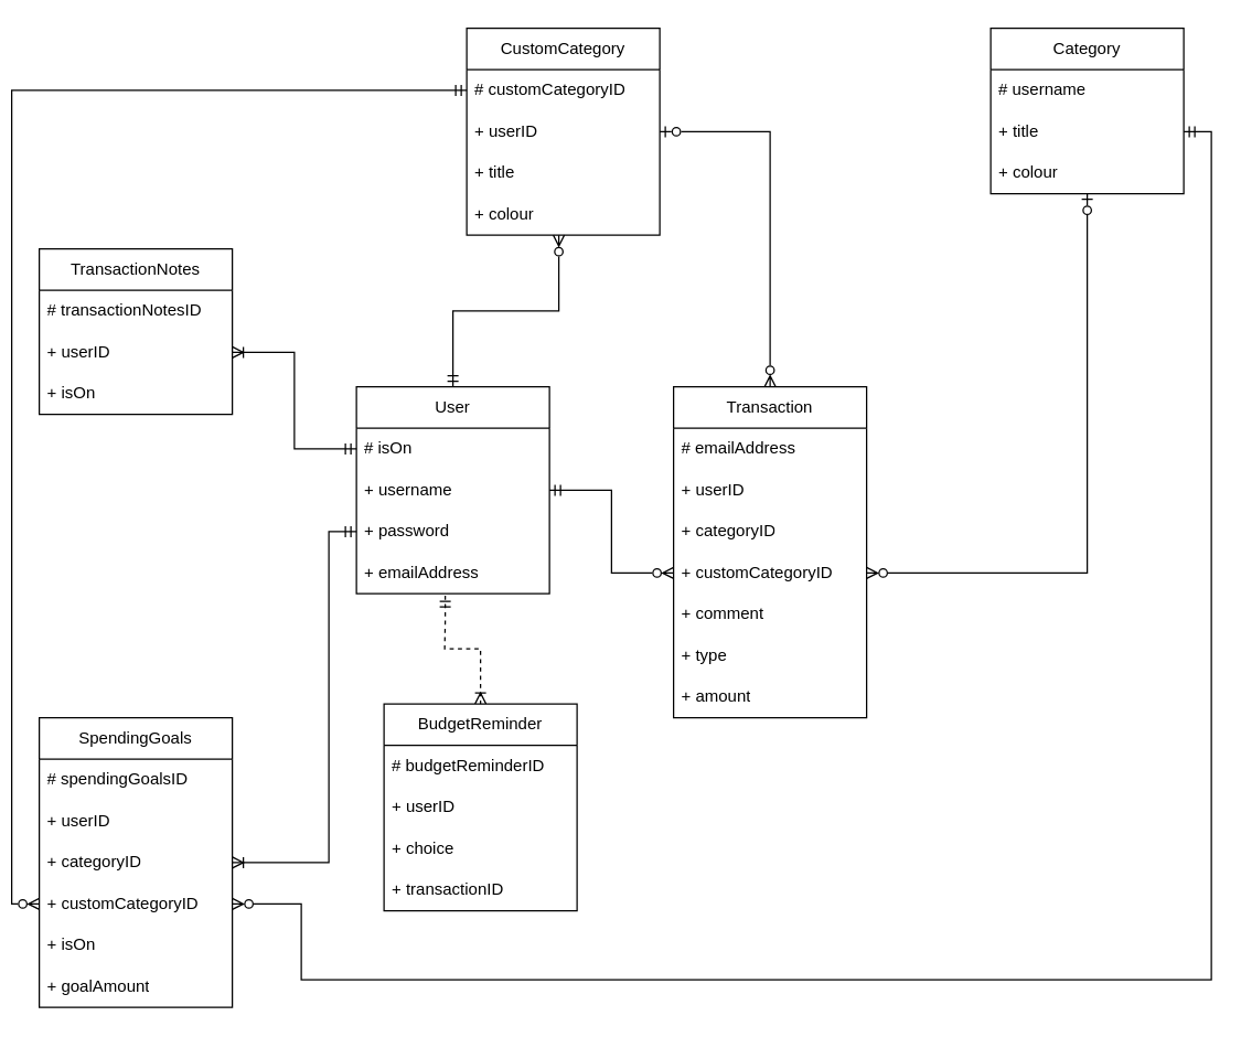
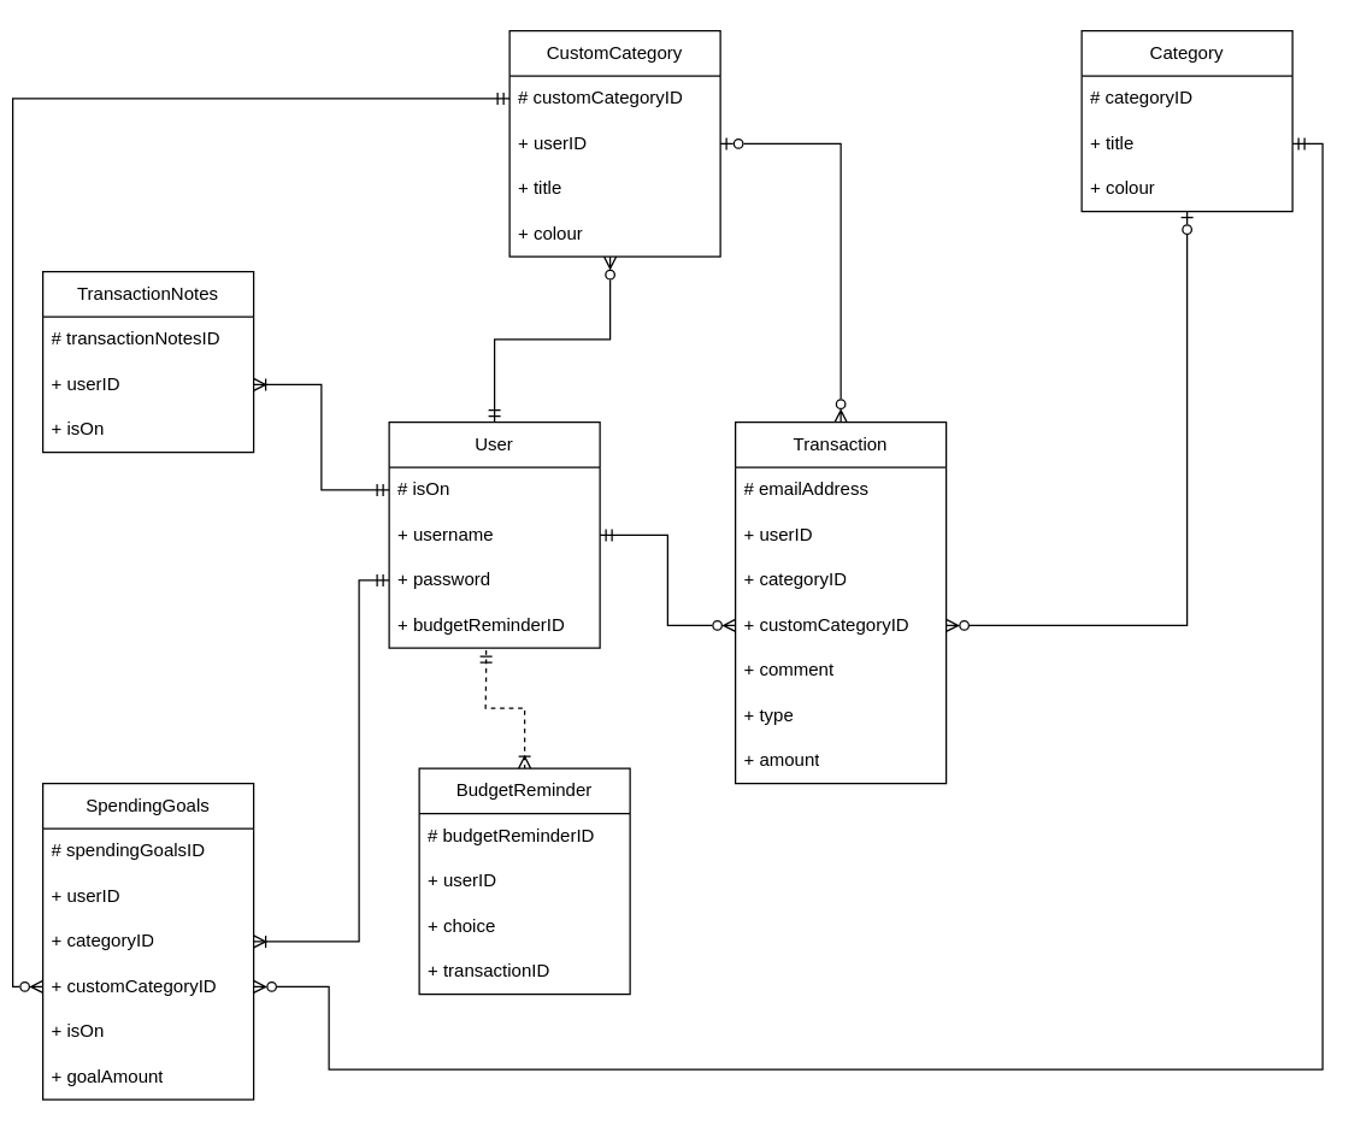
  <mxCell id="0" />
  <mxCell id="1" parent="0" />
  <mxCell id="2" style="edgeStyle=orthogonalEdgeStyle;rounded=0;orthogonalLoop=1;jettySize=auto;html=1;entryX=0.5;entryY=0;entryDx=0;entryDy=0;endArrow=ERoneToMany;endFill=0;startArrow=ERmandOne;startFill=0;exitX=0.46;exitY=1.053;exitDx=0;exitDy=0;exitPerimeter=0;dashed=1;" edge="1" parent="1" source="7" target="31"><mxGeometry relative="1" as="geometry"><Array as="points"><mxPoint x="314" y="450" /><mxPoint x="314" y="450" /><mxPoint x="314" y="470" /><mxPoint x="340" y="470" /></Array></mxGeometry></mxCell>
  <mxCell id="3" value="User" style="swimlane;fontStyle=0;childLayout=stackLayout;horizontal=1;startSize=30;horizontalStack=0;resizeParent=1;resizeParentMax=0;resizeLast=0;collapsible=1;marginBottom=0;whiteSpace=wrap;html=1;" vertex="1" parent="1"><mxGeometry x="250" y="280" width="140" height="150" as="geometry" /></mxCell>
  <mxCell id="4" value="# isOn" style="text;strokeColor=none;fillColor=none;align=left;verticalAlign=middle;spacingLeft=4;spacingRight=4;overflow=hidden;points=[[0,0.5],[1,0.5]];portConstraint=eastwest;rotatable=0;whiteSpace=wrap;html=1;" vertex="1" parent="3"><mxGeometry y="30" width="140" height="30" as="geometry" /></mxCell>
  <mxCell id="5" value="+ username" style="text;strokeColor=none;fillColor=none;align=left;verticalAlign=middle;spacingLeft=4;spacingRight=4;overflow=hidden;points=[[0,0.5],[1,0.5]];portConstraint=eastwest;rotatable=0;whiteSpace=wrap;html=1;" vertex="1" parent="3"><mxGeometry y="60" width="140" height="30" as="geometry" /></mxCell>
  <mxCell id="6" value="+ password" style="text;strokeColor=none;fillColor=none;align=left;verticalAlign=middle;spacingLeft=4;spacingRight=4;overflow=hidden;points=[[0,0.5],[1,0.5]];portConstraint=eastwest;rotatable=0;whiteSpace=wrap;html=1;" vertex="1" parent="3"><mxGeometry y="90" width="140" height="30" as="geometry" /></mxCell>
- <mxCell id="7" value="+ emailAddress" style="text;strokeColor=none;fillColor=none;align=left;verticalAlign=middle;spacingLeft=4;spacingRight=4;overflow=hidden;points=[[0,0.5],[1,0.5]];portConstraint=eastwest;rotatable=0;whiteSpace=wrap;html=1;" vertex="1" parent="3"><mxGeometry y="120" width="140" height="30" as="geometry" /></mxCell>
+ <mxCell id="7" value="+ budgetReminderID" style="text;strokeColor=none;fillColor=none;align=left;verticalAlign=middle;spacingLeft=4;spacingRight=4;overflow=hidden;points=[[0,0.5],[1,0.5]];portConstraint=eastwest;rotatable=0;whiteSpace=wrap;html=1;" vertex="1" parent="3"><mxGeometry y="120" width="140" height="30" as="geometry" /></mxCell>
  <mxCell id="8" value="Transaction" style="swimlane;fontStyle=0;childLayout=stackLayout;horizontal=1;startSize=30;horizontalStack=0;resizeParent=1;resizeParentMax=0;resizeLast=0;collapsible=1;marginBottom=0;whiteSpace=wrap;html=1;" vertex="1" parent="1"><mxGeometry x="480" y="280" width="140" height="240" as="geometry" /></mxCell>
  <mxCell id="9" value="# emailAddress" style="text;strokeColor=none;fillColor=none;align=left;verticalAlign=middle;spacingLeft=4;spacingRight=4;overflow=hidden;points=[[0,0.5],[1,0.5]];portConstraint=eastwest;rotatable=0;whiteSpace=wrap;html=1;" vertex="1" parent="8"><mxGeometry y="30" width="140" height="30" as="geometry" /></mxCell>
  <mxCell id="10" value="+ userID" style="text;strokeColor=none;fillColor=none;align=left;verticalAlign=middle;spacingLeft=4;spacingRight=4;overflow=hidden;points=[[0,0.5],[1,0.5]];portConstraint=eastwest;rotatable=0;whiteSpace=wrap;html=1;" vertex="1" parent="8"><mxGeometry y="60" width="140" height="30" as="geometry" /></mxCell>
  <mxCell id="11" value="+ categoryID" style="text;strokeColor=none;fillColor=none;align=left;verticalAlign=middle;spacingLeft=4;spacingRight=4;overflow=hidden;points=[[0,0.5],[1,0.5]];portConstraint=eastwest;rotatable=0;whiteSpace=wrap;html=1;" vertex="1" parent="8"><mxGeometry y="90" width="140" height="30" as="geometry" /></mxCell>
  <mxCell id="12" value="+ customCategoryID" style="text;strokeColor=none;fillColor=none;align=left;verticalAlign=middle;spacingLeft=4;spacingRight=4;overflow=hidden;points=[[0,0.5],[1,0.5]];portConstraint=eastwest;rotatable=0;whiteSpace=wrap;html=1;" vertex="1" parent="8"><mxGeometry y="120" width="140" height="30" as="geometry" /></mxCell>
  <mxCell id="13" value="+ comment" style="text;strokeColor=none;fillColor=none;align=left;verticalAlign=middle;spacingLeft=4;spacingRight=4;overflow=hidden;points=[[0,0.5],[1,0.5]];portConstraint=eastwest;rotatable=0;whiteSpace=wrap;html=1;" vertex="1" parent="8"><mxGeometry y="150" width="140" height="30" as="geometry" /></mxCell>
  <mxCell id="14" value="+ type" style="text;strokeColor=none;fillColor=none;align=left;verticalAlign=middle;spacingLeft=4;spacingRight=4;overflow=hidden;points=[[0,0.5],[1,0.5]];portConstraint=eastwest;rotatable=0;whiteSpace=wrap;html=1;" vertex="1" parent="8"><mxGeometry y="180" width="140" height="30" as="geometry" /></mxCell>
  <mxCell id="15" value="+ amount" style="text;strokeColor=none;fillColor=none;align=left;verticalAlign=middle;spacingLeft=4;spacingRight=4;overflow=hidden;points=[[0,0.5],[1,0.5]];portConstraint=eastwest;rotatable=0;whiteSpace=wrap;html=1;" vertex="1" parent="8"><mxGeometry y="210" width="140" height="30" as="geometry" /></mxCell>
  <mxCell id="16" style="edgeStyle=orthogonalEdgeStyle;rounded=0;orthogonalLoop=1;jettySize=auto;html=1;entryX=0;entryY=0.5;entryDx=0;entryDy=0;exitX=0;exitY=0.5;exitDx=0;exitDy=0;endArrow=ERzeroToMany;endFill=0;startArrow=ERmandOne;startFill=0;" edge="1" parent="1" source="18" target="40"><mxGeometry relative="1" as="geometry" /></mxCell>
  <mxCell id="17" value="CustomCategory" style="swimlane;fontStyle=0;childLayout=stackLayout;horizontal=1;startSize=30;horizontalStack=0;resizeParent=1;resizeParentMax=0;resizeLast=0;collapsible=1;marginBottom=0;whiteSpace=wrap;html=1;" vertex="1" parent="1"><mxGeometry x="330" y="20" width="140" height="150" as="geometry" /></mxCell>
  <mxCell id="18" value="# customCategoryID" style="text;strokeColor=none;fillColor=none;align=left;verticalAlign=middle;spacingLeft=4;spacingRight=4;overflow=hidden;points=[[0,0.5],[1,0.5]];portConstraint=eastwest;rotatable=0;whiteSpace=wrap;html=1;" vertex="1" parent="17"><mxGeometry y="30" width="140" height="30" as="geometry" /></mxCell>
  <mxCell id="19" value="+ userID" style="text;strokeColor=none;fillColor=none;align=left;verticalAlign=middle;spacingLeft=4;spacingRight=4;overflow=hidden;points=[[0,0.5],[1,0.5]];portConstraint=eastwest;rotatable=0;whiteSpace=wrap;html=1;" vertex="1" parent="17"><mxGeometry y="60" width="140" height="30" as="geometry" /></mxCell>
  <mxCell id="20" value="+ title" style="text;strokeColor=none;fillColor=none;align=left;verticalAlign=middle;spacingLeft=4;spacingRight=4;overflow=hidden;points=[[0,0.5],[1,0.5]];portConstraint=eastwest;rotatable=0;whiteSpace=wrap;html=1;" vertex="1" parent="17"><mxGeometry y="90" width="140" height="30" as="geometry" /></mxCell>
  <mxCell id="21" value="+ colour" style="text;strokeColor=none;fillColor=none;align=left;verticalAlign=middle;spacingLeft=4;spacingRight=4;overflow=hidden;points=[[0,0.5],[1,0.5]];portConstraint=eastwest;rotatable=0;whiteSpace=wrap;html=1;" vertex="1" parent="17"><mxGeometry y="120" width="140" height="30" as="geometry" /></mxCell>
  <mxCell id="22" style="edgeStyle=orthogonalEdgeStyle;rounded=0;orthogonalLoop=1;jettySize=auto;html=1;entryX=1;entryY=0.5;entryDx=0;entryDy=0;startArrow=ERzeroToOne;startFill=0;endArrow=ERzeroToMany;endFill=0;" edge="1" parent="1" source="23" target="12"><mxGeometry relative="1" as="geometry" /></mxCell>
  <mxCell id="23" value="Category" style="swimlane;fontStyle=0;childLayout=stackLayout;horizontal=1;startSize=30;horizontalStack=0;resizeParent=1;resizeParentMax=0;resizeLast=0;collapsible=1;marginBottom=0;whiteSpace=wrap;html=1;" vertex="1" parent="1"><mxGeometry x="710" y="20" width="140" height="120" as="geometry" /></mxCell>
- <mxCell id="24" value="# username" style="text;strokeColor=none;fillColor=none;align=left;verticalAlign=middle;spacingLeft=4;spacingRight=4;overflow=hidden;points=[[0,0.5],[1,0.5]];portConstraint=eastwest;rotatable=0;whiteSpace=wrap;html=1;" vertex="1" parent="23"><mxGeometry y="30" width="140" height="30" as="geometry" /></mxCell>
+ <mxCell id="24" value="# categoryID" style="text;strokeColor=none;fillColor=none;align=left;verticalAlign=middle;spacingLeft=4;spacingRight=4;overflow=hidden;points=[[0,0.5],[1,0.5]];portConstraint=eastwest;rotatable=0;whiteSpace=wrap;html=1;" vertex="1" parent="23"><mxGeometry y="30" width="140" height="30" as="geometry" /></mxCell>
  <mxCell id="25" value="+ title" style="text;strokeColor=none;fillColor=none;align=left;verticalAlign=middle;spacingLeft=4;spacingRight=4;overflow=hidden;points=[[0,0.5],[1,0.5]];portConstraint=eastwest;rotatable=0;whiteSpace=wrap;html=1;" vertex="1" parent="23"><mxGeometry y="60" width="140" height="30" as="geometry" /></mxCell>
  <mxCell id="26" value="+ colour" style="text;strokeColor=none;fillColor=none;align=left;verticalAlign=middle;spacingLeft=4;spacingRight=4;overflow=hidden;points=[[0,0.5],[1,0.5]];portConstraint=eastwest;rotatable=0;whiteSpace=wrap;html=1;" vertex="1" parent="23"><mxGeometry y="90" width="140" height="30" as="geometry" /></mxCell>
  <mxCell id="27" value="TransactionNotes" style="swimlane;fontStyle=0;childLayout=stackLayout;horizontal=1;startSize=30;horizontalStack=0;resizeParent=1;resizeParentMax=0;resizeLast=0;collapsible=1;marginBottom=0;whiteSpace=wrap;html=1;" vertex="1" parent="1"><mxGeometry x="20" y="180" width="140" height="120" as="geometry" /></mxCell>
  <mxCell id="28" value="# transactionNotesID" style="text;strokeColor=none;fillColor=none;align=left;verticalAlign=middle;spacingLeft=4;spacingRight=4;overflow=hidden;points=[[0,0.5],[1,0.5]];portConstraint=eastwest;rotatable=0;whiteSpace=wrap;html=1;" vertex="1" parent="27"><mxGeometry y="30" width="140" height="30" as="geometry" /></mxCell>
  <mxCell id="29" value="+ userID" style="text;strokeColor=none;fillColor=none;align=left;verticalAlign=middle;spacingLeft=4;spacingRight=4;overflow=hidden;points=[[0,0.5],[1,0.5]];portConstraint=eastwest;rotatable=0;whiteSpace=wrap;html=1;" vertex="1" parent="27"><mxGeometry y="60" width="140" height="30" as="geometry" /></mxCell>
  <mxCell id="30" value="+ isOn" style="text;strokeColor=none;fillColor=none;align=left;verticalAlign=middle;spacingLeft=4;spacingRight=4;overflow=hidden;points=[[0,0.5],[1,0.5]];portConstraint=eastwest;rotatable=0;whiteSpace=wrap;html=1;" vertex="1" parent="27"><mxGeometry y="90" width="140" height="30" as="geometry" /></mxCell>
  <mxCell id="31" value="BudgetReminder" style="swimlane;fontStyle=0;childLayout=stackLayout;horizontal=1;startSize=30;horizontalStack=0;resizeParent=1;resizeParentMax=0;resizeLast=0;collapsible=1;marginBottom=0;whiteSpace=wrap;html=1;" vertex="1" parent="1"><mxGeometry x="270" y="510" width="140" height="150" as="geometry" /></mxCell>
  <mxCell id="32" value="# budgetReminderID" style="text;strokeColor=none;fillColor=none;align=left;verticalAlign=middle;spacingLeft=4;spacingRight=4;overflow=hidden;points=[[0,0.5],[1,0.5]];portConstraint=eastwest;rotatable=0;whiteSpace=wrap;html=1;" vertex="1" parent="31"><mxGeometry y="30" width="140" height="30" as="geometry" /></mxCell>
  <mxCell id="33" value="+ userID" style="text;strokeColor=none;fillColor=none;align=left;verticalAlign=middle;spacingLeft=4;spacingRight=4;overflow=hidden;points=[[0,0.5],[1,0.5]];portConstraint=eastwest;rotatable=0;whiteSpace=wrap;html=1;" vertex="1" parent="31"><mxGeometry y="60" width="140" height="30" as="geometry" /></mxCell>
  <mxCell id="34" value="+ choice" style="text;strokeColor=none;fillColor=none;align=left;verticalAlign=middle;spacingLeft=4;spacingRight=4;overflow=hidden;points=[[0,0.5],[1,0.5]];portConstraint=eastwest;rotatable=0;whiteSpace=wrap;html=1;" vertex="1" parent="31"><mxGeometry y="90" width="140" height="30" as="geometry" /></mxCell>
  <mxCell id="35" value="+ transactionID" style="text;strokeColor=none;fillColor=none;align=left;verticalAlign=middle;spacingLeft=4;spacingRight=4;overflow=hidden;points=[[0,0.5],[1,0.5]];portConstraint=eastwest;rotatable=0;whiteSpace=wrap;html=1;" vertex="1" parent="31"><mxGeometry y="120" width="140" height="30" as="geometry" /></mxCell>
  <mxCell id="36" value="SpendingGoals" style="swimlane;fontStyle=0;childLayout=stackLayout;horizontal=1;startSize=30;horizontalStack=0;resizeParent=1;resizeParentMax=0;resizeLast=0;collapsible=1;marginBottom=0;whiteSpace=wrap;html=1;" vertex="1" parent="1"><mxGeometry x="20" y="520" width="140" height="210" as="geometry" /></mxCell>
  <mxCell id="37" value="# spendingGoalsID" style="text;strokeColor=none;fillColor=none;align=left;verticalAlign=middle;spacingLeft=4;spacingRight=4;overflow=hidden;points=[[0,0.5],[1,0.5]];portConstraint=eastwest;rotatable=0;whiteSpace=wrap;html=1;" vertex="1" parent="36"><mxGeometry y="30" width="140" height="30" as="geometry" /></mxCell>
  <mxCell id="38" value="+ userID" style="text;strokeColor=none;fillColor=none;align=left;verticalAlign=middle;spacingLeft=4;spacingRight=4;overflow=hidden;points=[[0,0.5],[1,0.5]];portConstraint=eastwest;rotatable=0;whiteSpace=wrap;html=1;" vertex="1" parent="36"><mxGeometry y="60" width="140" height="30" as="geometry" /></mxCell>
  <mxCell id="39" value="+ categoryID" style="text;strokeColor=none;fillColor=none;align=left;verticalAlign=middle;spacingLeft=4;spacingRight=4;overflow=hidden;points=[[0,0.5],[1,0.5]];portConstraint=eastwest;rotatable=0;whiteSpace=wrap;html=1;" vertex="1" parent="36"><mxGeometry y="90" width="140" height="30" as="geometry" /></mxCell>
  <mxCell id="40" value="+ customCategoryID" style="text;strokeColor=none;fillColor=none;align=left;verticalAlign=middle;spacingLeft=4;spacingRight=4;overflow=hidden;points=[[0,0.5],[1,0.5]];portConstraint=eastwest;rotatable=0;whiteSpace=wrap;html=1;" vertex="1" parent="36"><mxGeometry y="120" width="140" height="30" as="geometry" /></mxCell>
  <mxCell id="41" value="+ isOn" style="text;strokeColor=none;fillColor=none;align=left;verticalAlign=middle;spacingLeft=4;spacingRight=4;overflow=hidden;points=[[0,0.5],[1,0.5]];portConstraint=eastwest;rotatable=0;whiteSpace=wrap;html=1;" vertex="1" parent="36"><mxGeometry y="150" width="140" height="30" as="geometry" /></mxCell>
  <mxCell id="42" value="+ goalAmount" style="text;strokeColor=none;fillColor=none;align=left;verticalAlign=middle;spacingLeft=4;spacingRight=4;overflow=hidden;points=[[0,0.5],[1,0.5]];portConstraint=eastwest;rotatable=0;whiteSpace=wrap;html=1;" vertex="1" parent="36"><mxGeometry y="180" width="140" height="30" as="geometry" /></mxCell>
  <mxCell id="43" style="edgeStyle=orthogonalEdgeStyle;rounded=0;orthogonalLoop=1;jettySize=auto;html=1;entryX=0.477;entryY=1;entryDx=0;entryDy=0;entryPerimeter=0;endArrow=ERzeroToMany;endFill=0;startArrow=ERmandOne;startFill=0;" edge="1" parent="1" source="3" target="21"><mxGeometry relative="1" as="geometry" /></mxCell>
  <mxCell id="44" style="edgeStyle=orthogonalEdgeStyle;rounded=0;orthogonalLoop=1;jettySize=auto;html=1;entryX=0.5;entryY=0;entryDx=0;entryDy=0;endArrow=ERzeroToMany;endFill=0;startArrow=ERzeroToOne;startFill=0;" edge="1" parent="1" source="19" target="8"><mxGeometry relative="1" as="geometry" /></mxCell>
  <mxCell id="45" style="edgeStyle=orthogonalEdgeStyle;rounded=0;orthogonalLoop=1;jettySize=auto;html=1;entryX=0;entryY=0.5;entryDx=0;entryDy=0;endArrow=ERzeroToMany;endFill=0;startArrow=ERmandOne;startFill=0;" edge="1" parent="1" source="5" target="12"><mxGeometry relative="1" as="geometry" /></mxCell>
  <mxCell id="46" style="edgeStyle=orthogonalEdgeStyle;rounded=0;orthogonalLoop=1;jettySize=auto;html=1;entryX=1;entryY=0.5;entryDx=0;entryDy=0;endArrow=ERoneToMany;endFill=0;startArrow=ERmandOne;startFill=0;exitX=0;exitY=0.5;exitDx=0;exitDy=0;" edge="1" parent="1" source="4" target="29"><mxGeometry relative="1" as="geometry" /></mxCell>
  <mxCell id="47" style="edgeStyle=orthogonalEdgeStyle;rounded=0;orthogonalLoop=1;jettySize=auto;html=1;endArrow=ERoneToMany;endFill=0;startArrow=ERmandOne;startFill=0;exitX=0;exitY=0.5;exitDx=0;exitDy=0;" edge="1" parent="1" source="6" target="39"><mxGeometry relative="1" as="geometry"><Array as="points"><mxPoint x="230" y="385" /><mxPoint x="230" y="625" /></Array></mxGeometry></mxCell>
  <mxCell id="48" style="edgeStyle=orthogonalEdgeStyle;rounded=0;orthogonalLoop=1;jettySize=auto;html=1;entryX=1;entryY=0.5;entryDx=0;entryDy=0;exitX=1;exitY=0.5;exitDx=0;exitDy=0;endArrow=ERzeroToMany;endFill=0;startArrow=ERmandOne;startFill=0;" edge="1" parent="1" source="25" target="40"><mxGeometry relative="1" as="geometry"><Array as="points"><mxPoint x="870" y="95" /><mxPoint x="870" y="710" /><mxPoint x="210" y="710" /><mxPoint x="210" y="655" /></Array></mxGeometry></mxCell>
